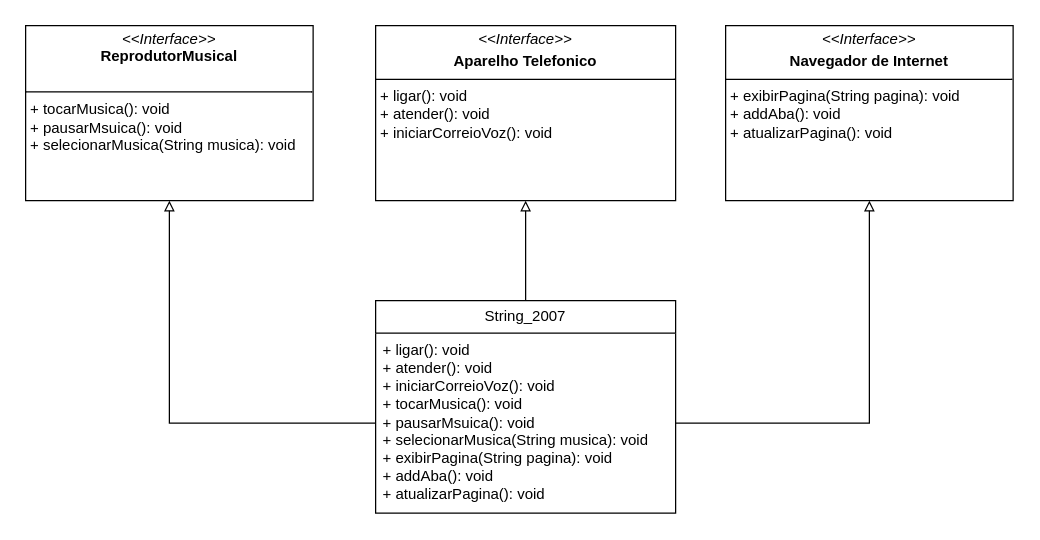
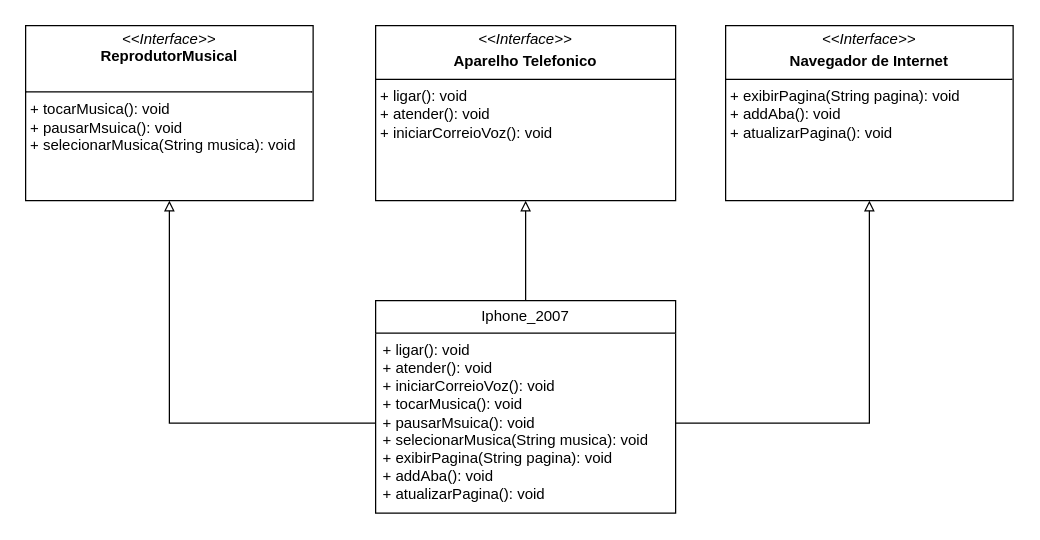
  <mxCell id="0" />
  <mxCell id="1" parent="0" />
  <mxCell id="2" value="&lt;p style=&quot;margin:0px;margin-top:4px;text-align:center;&quot;&gt;&lt;i&gt;&amp;lt;&amp;lt;Interface&amp;gt;&amp;gt;&lt;/i&gt;&lt;br&gt;&lt;b&gt;ReprodutorMusical&lt;/b&gt;&lt;/p&gt;&lt;p style=&quot;margin:0px;margin-left:4px;&quot;&gt;&lt;br&gt;&lt;/p&gt;&lt;hr size=&quot;1&quot; style=&quot;border-style:solid;&quot;&gt;&lt;p style=&quot;margin:0px;margin-left:4px;&quot;&gt;+ tocarMusica(): void&lt;br&gt;+ pausarMsuica(): void&lt;/p&gt;&lt;p style=&quot;margin:0px;margin-left:4px;&quot;&gt;+ selecionarMusica(String musica): void&lt;/p&gt;" style="verticalAlign=top;align=left;overflow=fill;html=1;whiteSpace=wrap;" vertex="1" parent="1"><mxGeometry x="20" y="20" width="230" height="140" as="geometry" /></mxCell>
  <mxCell id="3" value="&lt;p style=&quot;margin:0px;margin-top:4px;text-align:center;&quot;&gt;&lt;i&gt;&amp;lt;&amp;lt;Interface&amp;gt;&amp;gt;&lt;/i&gt;&lt;/p&gt;&lt;p style=&quot;margin:0px;margin-top:4px;text-align:center;&quot;&gt;&lt;b&gt;Aparelho Telefonico&lt;/b&gt;&lt;br&gt;&lt;/p&gt;&lt;hr size=&quot;1&quot; style=&quot;border-style:solid;&quot;&gt;&lt;p style=&quot;margin:0px;margin-left:4px;&quot;&gt;+ ligar(): void&lt;br&gt;+ atender(): void&lt;/p&gt;&lt;p style=&quot;margin:0px;margin-left:4px;&quot;&gt;+ iniciarCorreioVoz(): void&lt;/p&gt;" style="verticalAlign=top;align=left;overflow=fill;html=1;whiteSpace=wrap;" vertex="1" parent="1"><mxGeometry x="300" y="20" width="240" height="140" as="geometry" /></mxCell>
  <mxCell id="4" value="&lt;p style=&quot;margin:0px;margin-top:4px;text-align:center;&quot;&gt;&lt;i&gt;&amp;lt;&amp;lt;Interface&amp;gt;&amp;gt;&lt;/i&gt;&lt;/p&gt;&lt;p style=&quot;margin:0px;margin-top:4px;text-align:center;&quot;&gt;&lt;b&gt;Navegador de Internet&lt;/b&gt;&lt;br&gt;&lt;/p&gt;&lt;hr size=&quot;1&quot; style=&quot;border-style:solid;&quot;&gt;&lt;p style=&quot;margin:0px;margin-left:4px;&quot;&gt;+ exibirPagina(String pagina): void&lt;br&gt;+ addAba(): void&lt;/p&gt;&lt;p style=&quot;margin:0px;margin-left:4px;&quot;&gt;+ atualizarPagina(): void&lt;/p&gt;" style="verticalAlign=top;align=left;overflow=fill;html=1;whiteSpace=wrap;" vertex="1" parent="1"><mxGeometry x="580" y="20" width="230" height="140" as="geometry" /></mxCell>
  <mxCell id="5" style="edgeStyle=orthogonalEdgeStyle;rounded=0;orthogonalLoop=1;jettySize=auto;html=1;entryX=0.5;entryY=1;entryDx=0;entryDy=0;endArrow=block;endFill=0;" edge="1" parent="1" source="6" target="3"><mxGeometry relative="1" as="geometry" /></mxCell>
- <mxCell id="6" value="String_2007" style="swimlane;fontStyle=0;childLayout=stackLayout;horizontal=1;startSize=26;fillColor=none;horizontalStack=0;resizeParent=1;resizeParentMax=0;resizeLast=0;collapsible=1;marginBottom=0;whiteSpace=wrap;html=1;" vertex="1" parent="1"><mxGeometry x="300" y="240" width="240" height="170" as="geometry" /></mxCell>
+ <mxCell id="6" value="Iphone_2007" style="swimlane;fontStyle=0;childLayout=stackLayout;horizontal=1;startSize=26;fillColor=none;horizontalStack=0;resizeParent=1;resizeParentMax=0;resizeLast=0;collapsible=1;marginBottom=0;whiteSpace=wrap;html=1;" vertex="1" parent="1"><mxGeometry x="300" y="240" width="240" height="170" as="geometry" /></mxCell>
  <mxCell id="7" value="&lt;div&gt;+ ligar(): void&lt;/div&gt;&lt;div&gt;+ atender(): void&lt;br&gt;&lt;/div&gt;+ iniciarCorreioVoz(): void&lt;div&gt;&lt;span style=&quot;background-color: initial;&quot;&gt;+ tocarMusica(): void&lt;/span&gt;&lt;/div&gt;&lt;div&gt;&lt;span style=&quot;background-color: initial;&quot;&gt;+ pausarMsuica(): void&lt;/span&gt;&lt;/div&gt;&lt;div&gt;&lt;span style=&quot;background-color: initial;&quot;&gt;+ selecionarMusica(String musica): void&lt;/span&gt;&lt;/div&gt;&lt;div&gt;&lt;span style=&quot;background-color: initial;&quot;&gt;+ exibirPagina(String pagina): void&lt;/span&gt;&lt;/div&gt;&lt;div&gt;&lt;span style=&quot;background-color: initial;&quot;&gt;+ addAba(): void&lt;/span&gt;&lt;/div&gt;&lt;div&gt;&lt;span style=&quot;background-color: initial;&quot;&gt;+ atualizarPagina(): void&lt;/span&gt;&lt;/div&gt;" style="text;strokeColor=none;fillColor=none;align=left;verticalAlign=top;spacingLeft=4;spacingRight=4;overflow=hidden;rotatable=0;points=[[0,0.5],[1,0.5]];portConstraint=eastwest;whiteSpace=wrap;html=1;" vertex="1" parent="6"><mxGeometry y="26" width="240" height="144" as="geometry" /></mxCell>
  <mxCell id="8" style="edgeStyle=orthogonalEdgeStyle;rounded=0;orthogonalLoop=1;jettySize=auto;html=1;entryX=0.5;entryY=1;entryDx=0;entryDy=0;horizontal=0;endArrow=block;endFill=0;" edge="1" parent="1" source="7" target="2"><mxGeometry relative="1" as="geometry" /></mxCell>
  <mxCell id="9" style="edgeStyle=orthogonalEdgeStyle;rounded=0;orthogonalLoop=1;jettySize=auto;html=1;entryX=0.5;entryY=1;entryDx=0;entryDy=0;endArrow=block;endFill=0;" edge="1" parent="1" source="7" target="4"><mxGeometry relative="1" as="geometry" /></mxCell>
